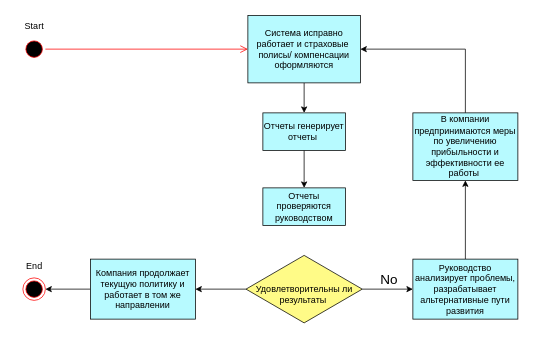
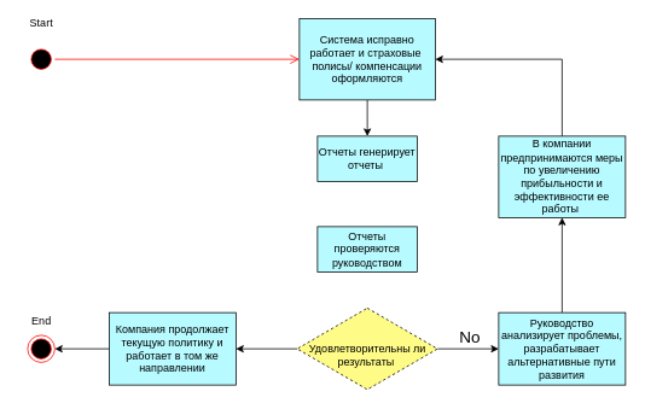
  <mxCell id="0" />
  <mxCell id="1" parent="0" />
  <mxCell id="2" value="" style="edgeStyle=orthogonalEdgeStyle;rounded=0;orthogonalLoop=1;jettySize=auto;html=1;" edge="1" parent="1" source="3" target="8"><mxGeometry relative="1" as="geometry" /></mxCell>
  <mxCell id="3" value="Система исправно работает и страховые&amp;nbsp; полисы/ компенсации оформляются" style="rounded=0;whiteSpace=wrap;html=1;fillColor=#B7FAFF;" vertex="1" parent="1"><mxGeometry x="330" y="20" width="150" height="90" as="geometry" /></mxCell>
  <mxCell id="4" value="" style="ellipse;html=1;shape=startState;fillColor=#000000;strokeColor=#ff0000;" vertex="1" parent="1"><mxGeometry x="30" y="50" width="30" height="30" as="geometry" /></mxCell>
  <mxCell id="5" value="" style="edgeStyle=orthogonalEdgeStyle;html=1;verticalAlign=bottom;endArrow=open;endSize=8;strokeColor=#ff0000;rounded=0;entryX=0;entryY=0.5;entryDx=0;entryDy=0;" edge="1" source="4" parent="1" target="3"><mxGeometry relative="1" as="geometry"><mxPoint x="185" y="140" as="targetPoint" /></mxGeometry></mxCell>
- <mxCell id="6" value="Start" style="text;html=1;align=center;verticalAlign=middle;resizable=0;points=[];autosize=1;strokeColor=none;fillColor=none;" vertex="1" parent="1"><mxGeometry y="20" width="50" height="30" as="geometry" x="20" /></mxCell>
- <mxCell id="7" value="" style="edgeStyle=orthogonalEdgeStyle;rounded=0;orthogonalLoop=1;jettySize=auto;html=1;" edge="1" parent="1" source="8" target="9"><mxGeometry relative="1" as="geometry" /></mxCell>
+ <mxCell id="6" value="Start" style="text;html=1;align=center;verticalAlign=middle;resizable=0;points=[];autosize=1;strokeColor=none;fillColor=none;" vertex="1" parent="1"><mxGeometry x="20" y="10" width="50" height="30" as="geometry" /></mxCell>
  <mxCell id="8" value="Отчеты генерирует отчеты&amp;nbsp;" style="html=1;whiteSpace=wrap;fillColor=#B7FAFF;" vertex="1" parent="1"><mxGeometry x="350" y="150" width="110" height="50" as="geometry" /></mxCell>
  <mxCell id="9" value="Отчеты проверяются руководством" style="html=1;whiteSpace=wrap;fillColor=#B7FAFF;" vertex="1" parent="1"><mxGeometry x="350" y="250" width="110" height="50" as="geometry" /></mxCell>
  <mxCell id="10" value="" style="edgeStyle=orthogonalEdgeStyle;rounded=0;orthogonalLoop=1;jettySize=auto;html=1;" edge="1" parent="1" source="12" target="14"><mxGeometry relative="1" as="geometry" /></mxCell>
  <mxCell id="11" value="" style="edgeStyle=orthogonalEdgeStyle;rounded=0;orthogonalLoop=1;jettySize=auto;html=1;" edge="1" parent="1" source="12" target="16"><mxGeometry relative="1" as="geometry" /></mxCell>
- <mxCell id="12" value="&lt;div&gt;&lt;br&gt;&lt;/div&gt;Удовлетворительны ли результаты&amp;nbsp;" style="rhombus;whiteSpace=wrap;html=1;fillColor=#FFFB87;" vertex="1" parent="1"><mxGeometry x="327.5" y="340" width="155" height="90" as="geometry" /></mxCell>
+ <mxCell id="12" value="&lt;div&gt;&lt;br&gt;&lt;/div&gt;Удовлетворительны ли результаты&amp;nbsp;" style="rhombus;whiteSpace=wrap;html=1;fillColor=#FFFB87;dashed=1;" vertex="1" parent="1"><mxGeometry x="327.5" y="340" width="155" height="90" as="geometry" /></mxCell>
  <mxCell id="13" style="edgeStyle=orthogonalEdgeStyle;rounded=0;orthogonalLoop=1;jettySize=auto;html=1;" edge="1" parent="1" source="14" target="20"><mxGeometry relative="1" as="geometry" /></mxCell>
  <mxCell id="14" value="Компания продолжает текущую политику и работает в том же направлении" style="whiteSpace=wrap;html=1;fillColor=#B7FAFF;" vertex="1" parent="1"><mxGeometry x="120" y="345" width="140" height="80" as="geometry" /></mxCell>
  <mxCell id="15" value="" style="edgeStyle=orthogonalEdgeStyle;rounded=0;orthogonalLoop=1;jettySize=auto;html=1;" edge="1" parent="1" source="16" target="19"><mxGeometry relative="1" as="geometry" /></mxCell>
  <mxCell id="16" value="Руководство анализирует проблемы, разрабатывает альтернативные пути развития" style="whiteSpace=wrap;html=1;fillColor=#B7FAFF;" vertex="1" parent="1"><mxGeometry x="550" y="345" width="140" height="80" as="geometry" /></mxCell>
  <mxCell id="17" value="&lt;font style=&quot;font-size: 18px;&quot;&gt;No&lt;/font&gt;" style="text;html=1;align=center;verticalAlign=middle;resizable=0;points=[];autosize=1;strokeColor=none;fillColor=none;" vertex="1" parent="1"><mxGeometry x="492.5" y="353" width="50" height="40" as="geometry" /></mxCell>
  <mxCell id="18" style="edgeStyle=orthogonalEdgeStyle;rounded=0;orthogonalLoop=1;jettySize=auto;html=1;entryX=1;entryY=0.5;entryDx=0;entryDy=0;" edge="1" parent="1" source="19" target="3"><mxGeometry relative="1" as="geometry"><Array as="points"><mxPoint x="620" y="65" /></Array></mxGeometry></mxCell>
  <mxCell id="19" value="В компании предпринимаются меры по увеличению прибыльности и эффективности ее работы&amp;nbsp;" style="whiteSpace=wrap;html=1;fillColor=#B7FAFF;" vertex="1" parent="1"><mxGeometry x="550" y="150" width="140" height="90" as="geometry" /></mxCell>
  <mxCell id="20" value="" style="ellipse;html=1;shape=endState;fillColor=#000000;strokeColor=#ff0000;" vertex="1" parent="1"><mxGeometry x="30" y="370" width="30" height="30" as="geometry" /></mxCell>
  <mxCell id="21" value="End" style="text;html=1;align=center;verticalAlign=middle;resizable=0;points=[];autosize=1;strokeColor=none;fillColor=none;" vertex="1" parent="1"><mxGeometry x="25" y="340" width="40" height="30" as="geometry" /></mxCell>
